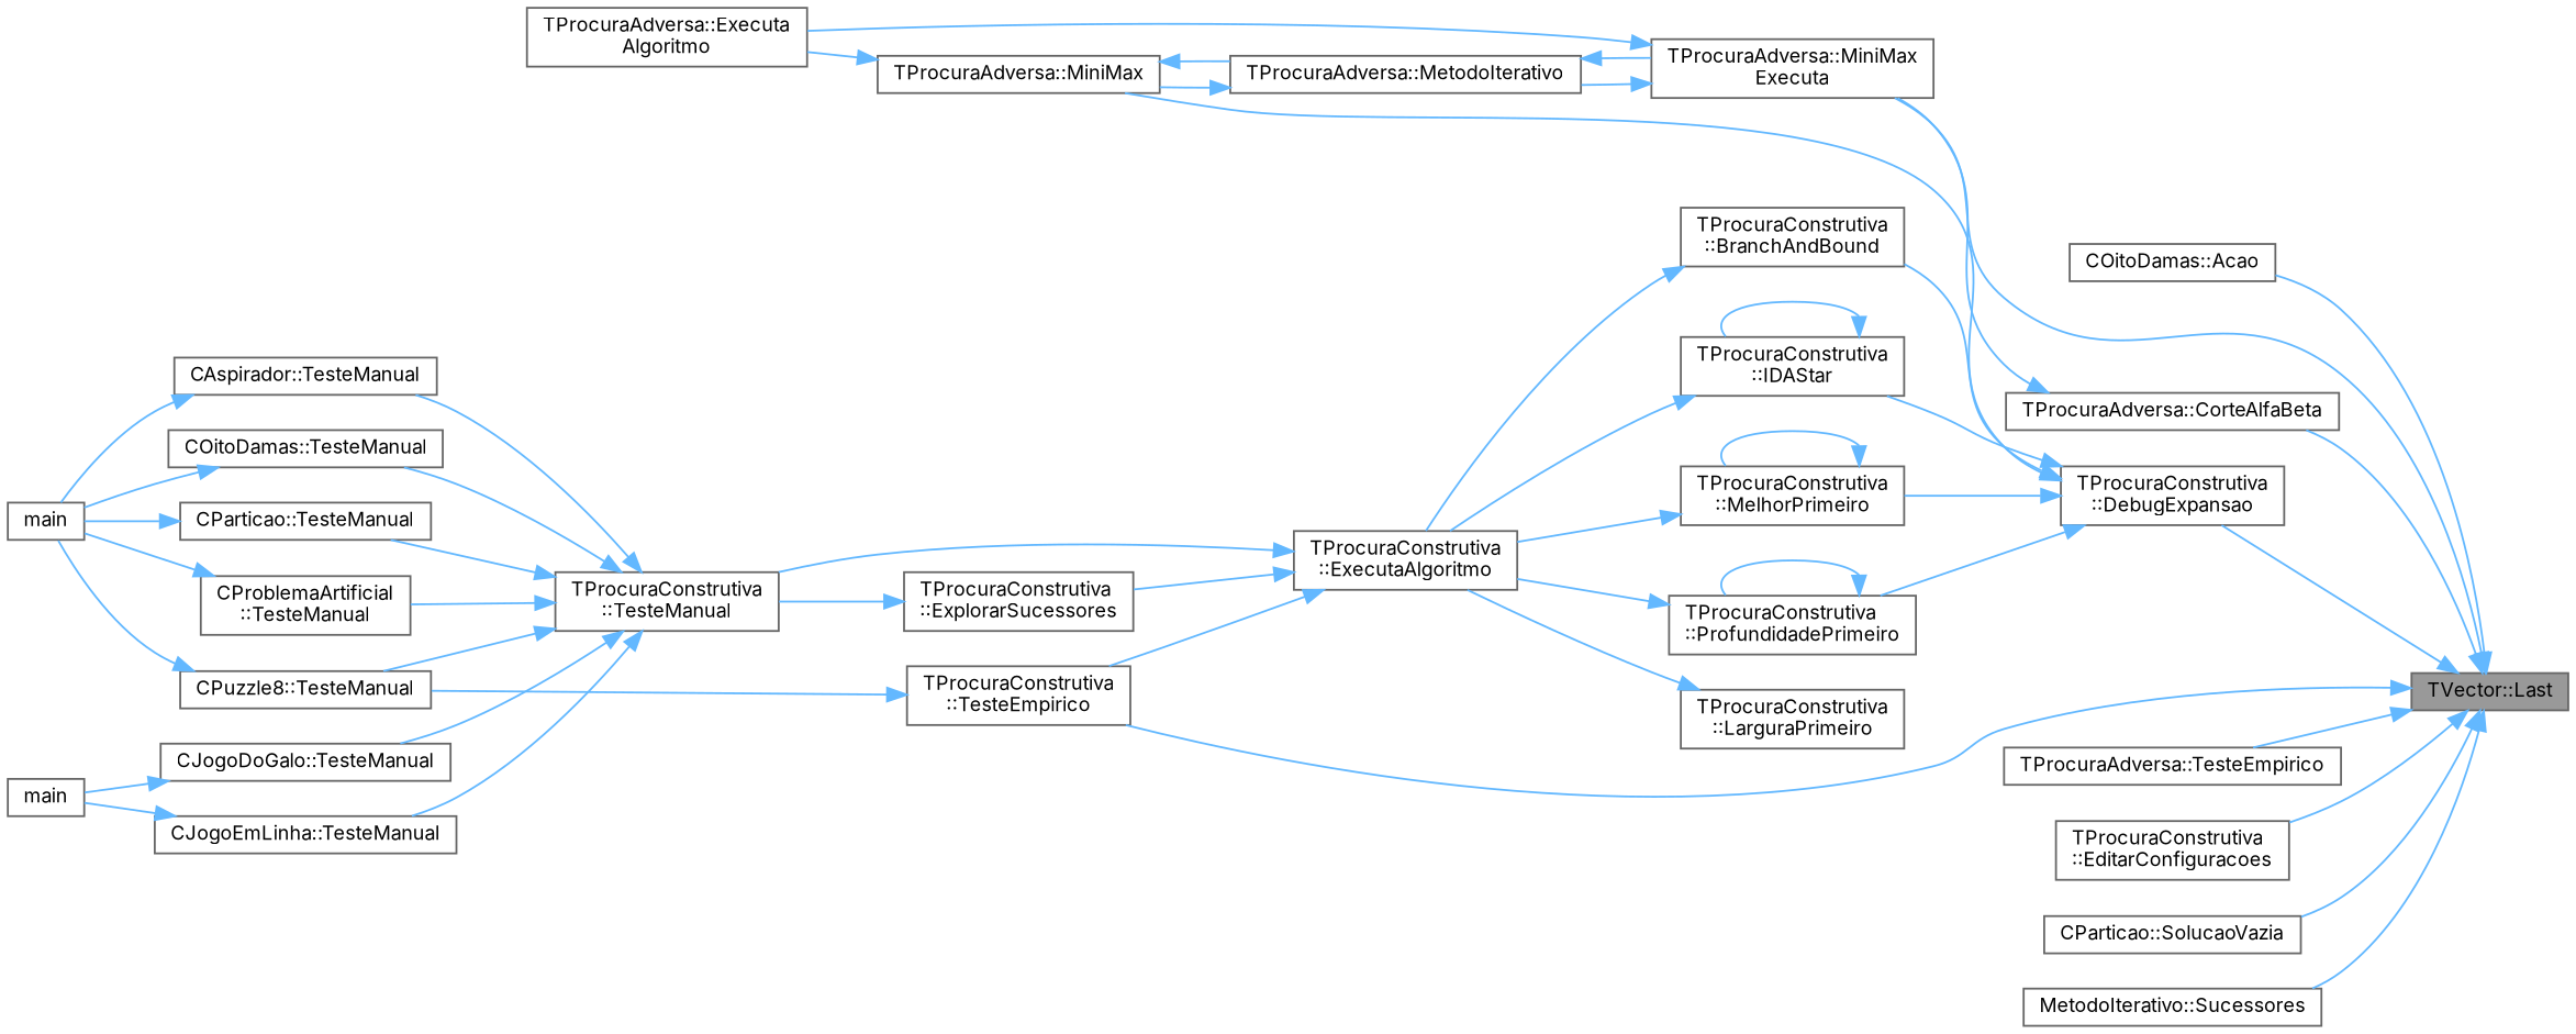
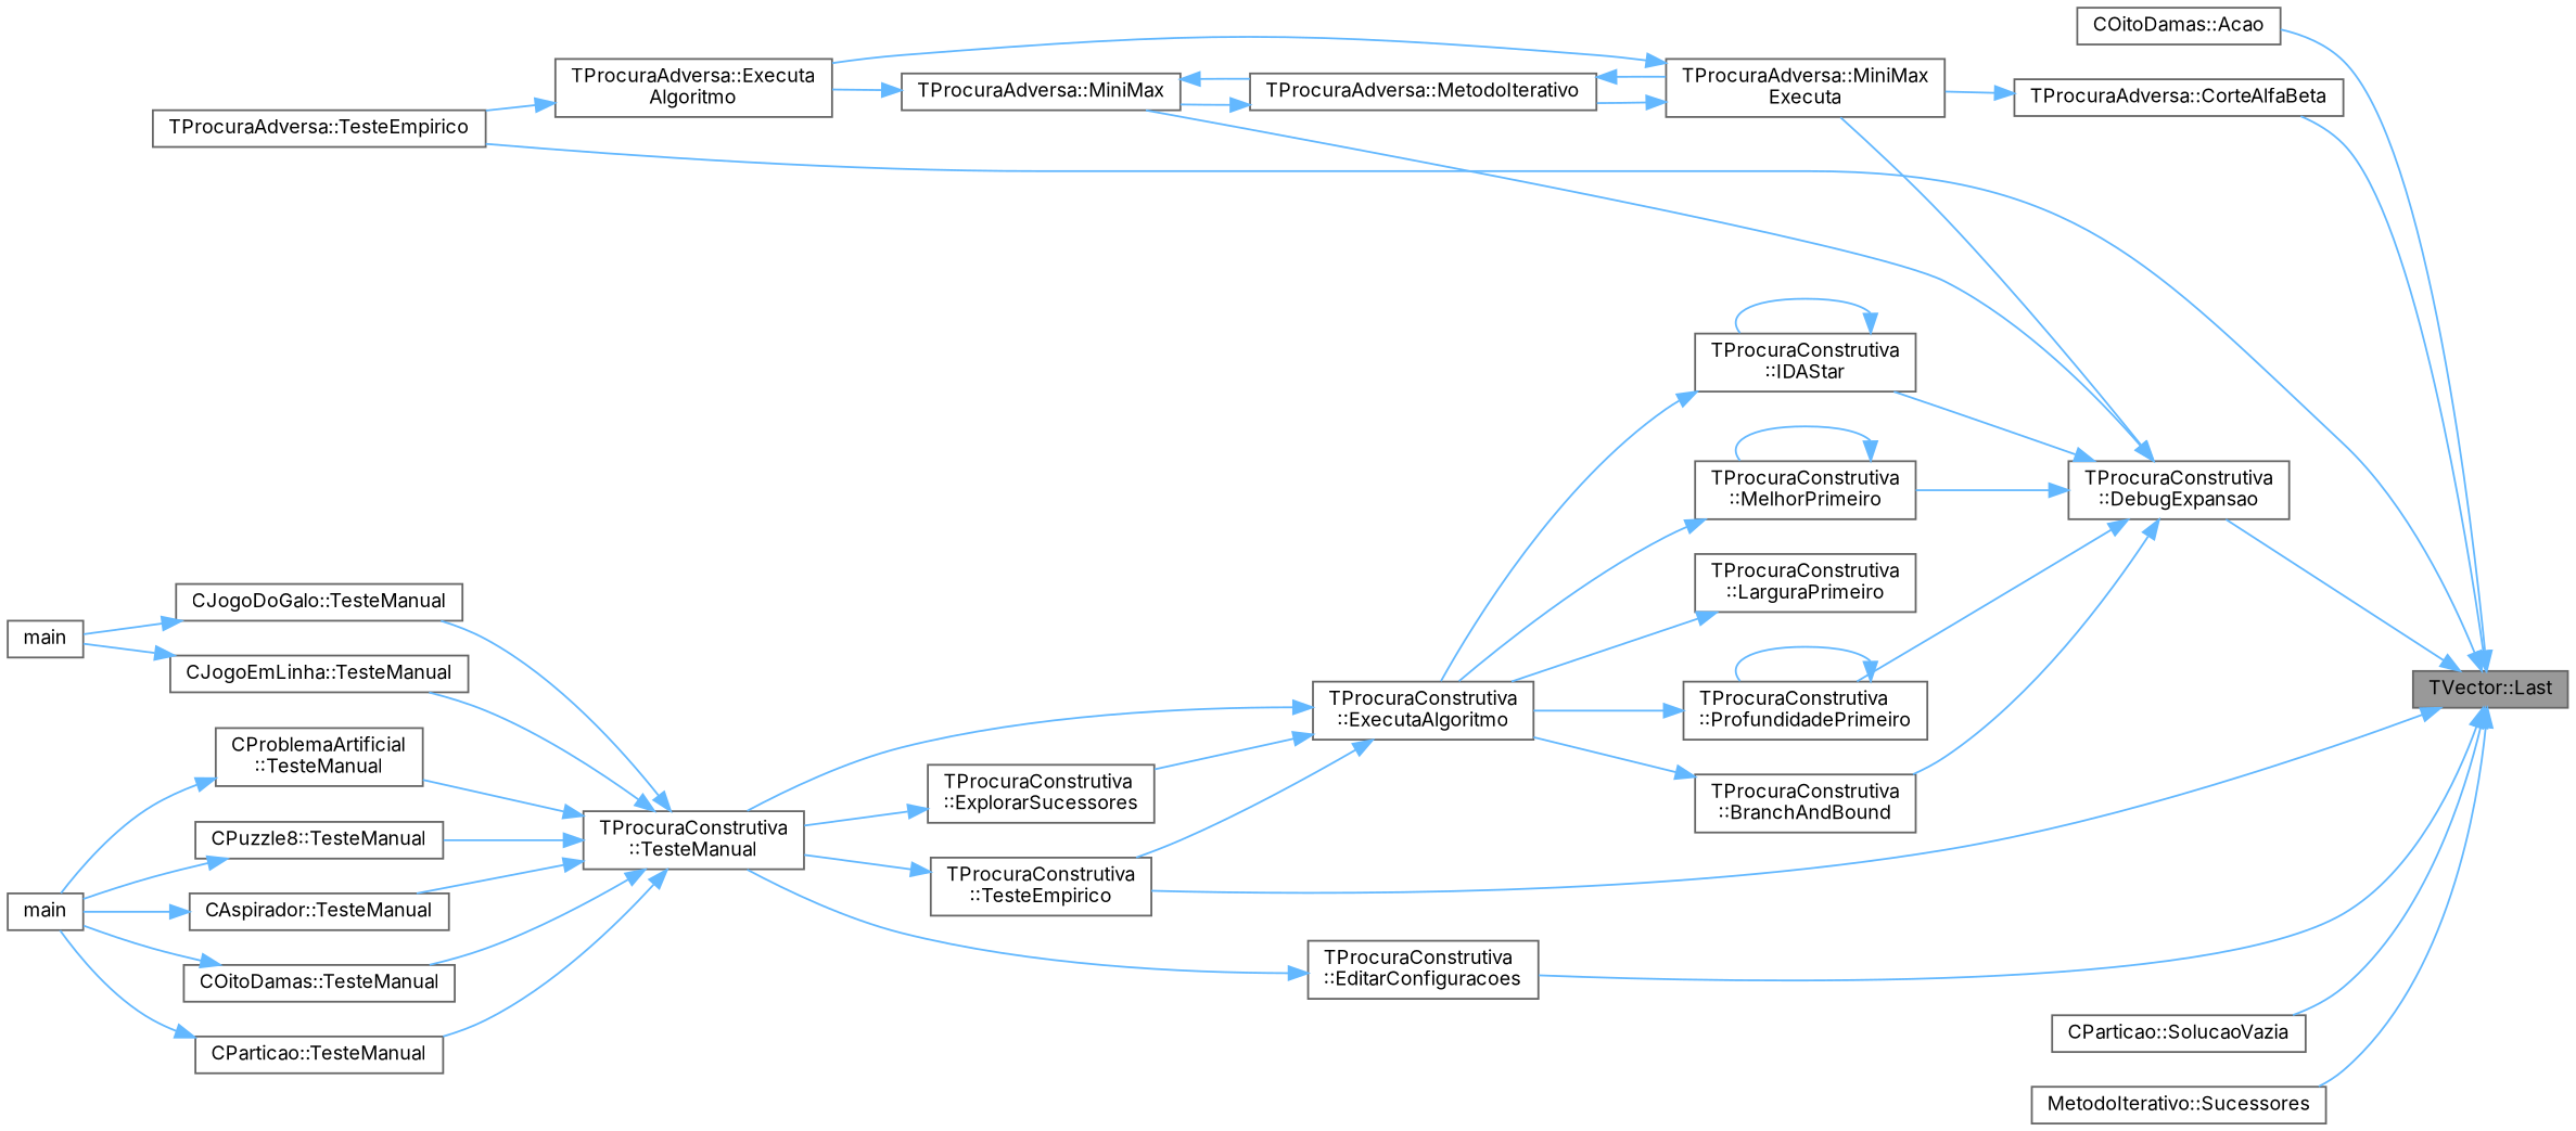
  digraph {
    fontname=Inter
    rankdir=RL
    node [color=grey40 fillcolor=white fontname=Inter fontsize=10 shape=box style=filled]
    edge [color=steelblue1 dir=back fontname=Inter fontsize=10 labelfontname=Helvetica labelfontsize=10 style=solid]
    n1 [color=gray40 fillcolor=grey60 fontcolor=black height=0.2 label="TVector::Last" width=0.4]
    n2 [height=0.2 label="COitoDamas::Acao" width=0.4]
    n3 [height=0.2 label="TProcuraAdversa::CorteAlfaBeta" width=0.4]
    n4 [height=0.2 label="TProcuraAdversa::TesteEmpirico" width=0.4]
    n5 [height=0.2 label="TProcuraConstrutiva\l::DebugExpansao" width=0.4]
    n6 [height=0.2 label="TProcuraConstrutiva\l::TesteEmpirico" width=0.4]
    n7 [height=0.2 label="TProcuraConstrutiva\l::EditarConfiguracoes" width=0.4]
    n8 [height=0.2 label="CParticao::SolucaoVazia" width=0.4]
    n9 [height=0.2 label="MetodoIterativo::Sucessores" width=0.4]
    n10 [height=0.2 label="TProcuraAdversa::MiniMax\lExecuta" width=0.4]
    n11 [height=0.2 label="TProcuraAdversa::MiniMax" width=0.4]
    n12 [height=0.2 label="TProcuraConstrutiva\l::BranchAndBound" width=0.4]
    n13 [height=0.2 label="TProcuraConstrutiva\l::IDAStar" width=0.4]
    n14 [height=0.2 label="TProcuraConstrutiva\l::MelhorPrimeiro" width=0.4]
    n15 [height=0.2 label="TProcuraConstrutiva\l::ProfundidadePrimeiro" width=0.4]
    n16 [height=0.2 label="TProcuraConstrutiva\l::TesteManual" width=0.4]
    n17 [height=0.2 label="TProcuraConstrutiva\l::LarguraPrimeiro" width=0.4]
    n18 [height=0.2 label="TProcuraConstrutiva\l::ExecutaAlgoritmo" width=0.4]
    n19 [height=0.2 label="TProcuraAdversa::Executa\lAlgoritmo" width=0.4]
    n20 [height=0.2 label="TProcuraAdversa::MetodoIterativo" width=0.4]
    n21 [height=0.2 label="TProcuraConstrutiva\l::ExplorarSucessores" width=0.4]
    n22 [height=0.2 label="CJogoDoGalo::TesteManual" width=0.4]
    n23 [height=0.2 label="CJogoEmLinha::TesteManual" width=0.4]
    n24 [height=0.2 label="CAspirador::TesteManual" width=0.4]
    n25 [height=0.2 label="COitoDamas::TesteManual" width=0.4]
    n26 [height=0.2 label="CParticao::TesteManual" width=0.4]
    n27 [height=0.2 label="CProblemaArtificial\l::TesteManual" width=0.4]
    n28 [height=0.2 label="CPuzzle8::TesteManual" width=0.4]
    n29 [height=0.2 label=main width=0.4]
    n30 [height=0.2 label=main width=0.4]
    n1 -> n2
    n1 -> n3
    n1 -> n4
    n1 -> n5
    n1 -> n6
    n1 -> n7
    n1 -> n8
    n1 -> n9
    n3 -> n10
-   n1 -> n10
+   n5 -> n10
    n5 -> n11
    n5 -> n12
    n5 -> n13
    n5 -> n14
    n5 -> n15
-   n6 -> n28
+   n6 -> n16
+   n7 -> n16
    n10 -> n19
    n10 -> n20
    n11 -> n19
    n11 -> n20
    n12 -> n18
    n13 -> n13
    n13 -> n18
    n14 -> n14
    n14 -> n18
    n15 -> n15
    n15 -> n18
    n16 -> n22
    n16 -> n23
    n16 -> n24
    n16 -> n25
    n16 -> n26
    n16 -> n27
    n16 -> n28
    n17 -> n18
    n18 -> n6
    n18 -> n16
    n18 -> n21
+   n19 -> n4
    n20 -> n10
    n20 -> n11
    n21 -> n16
    n22 -> n29
    n23 -> n29
    n24 -> n30
    n25 -> n30
    n26 -> n30
    n27 -> n30
    n28 -> n30
  }
